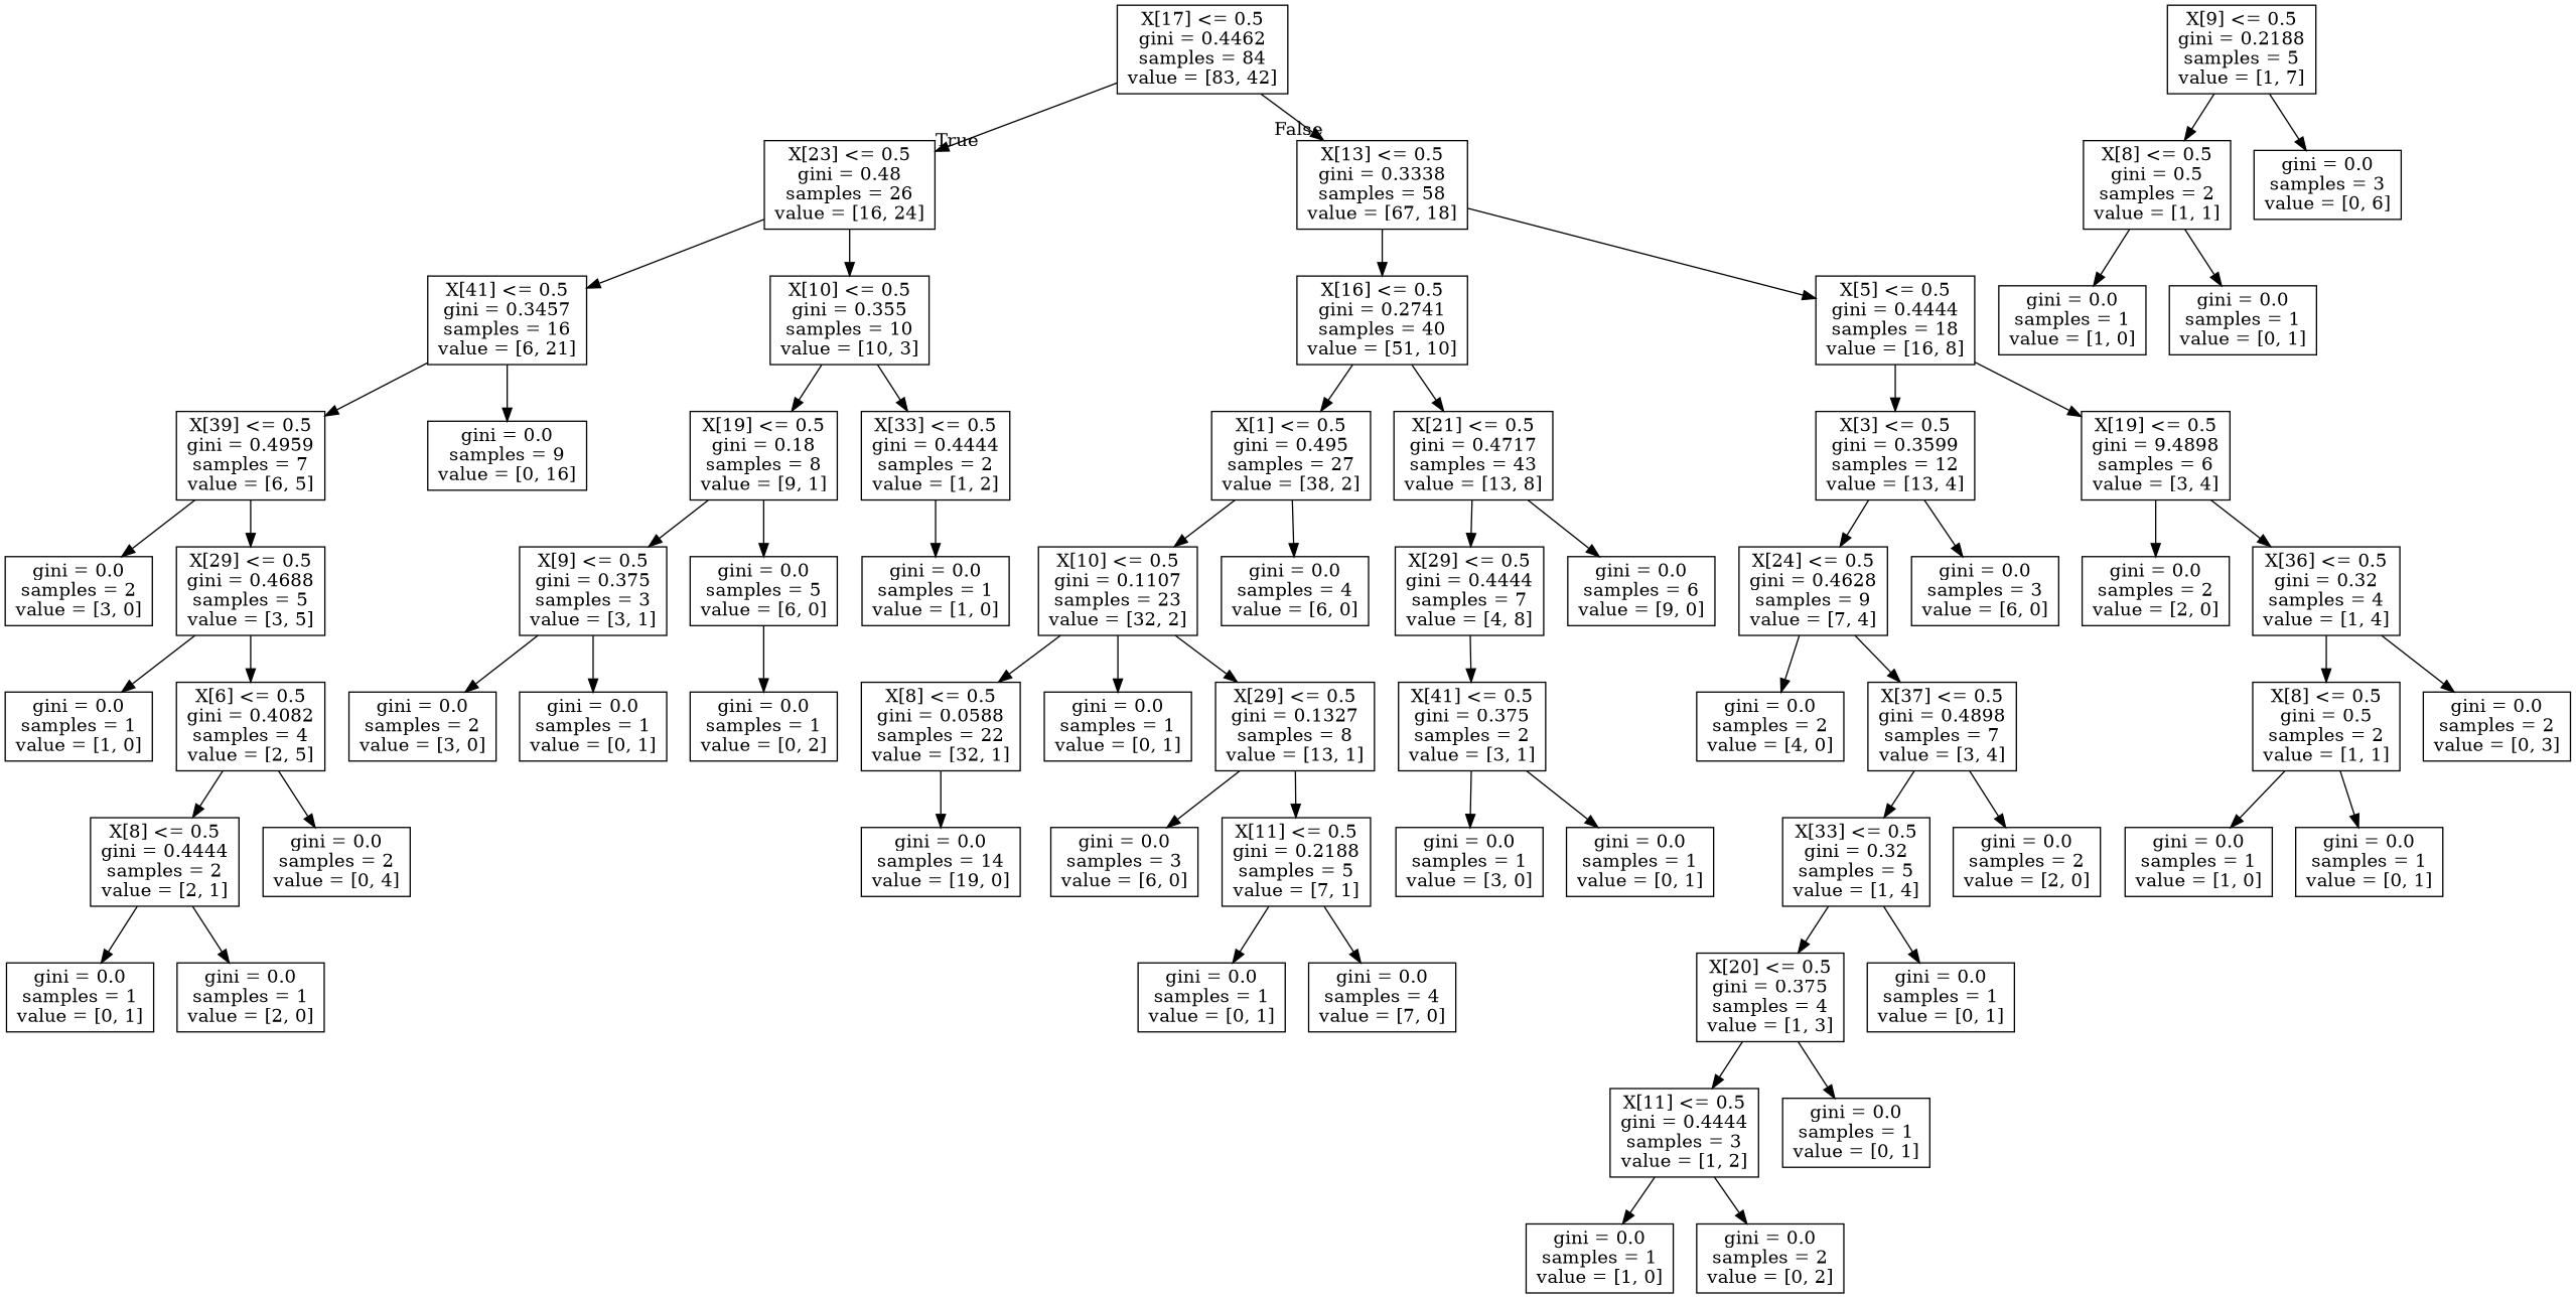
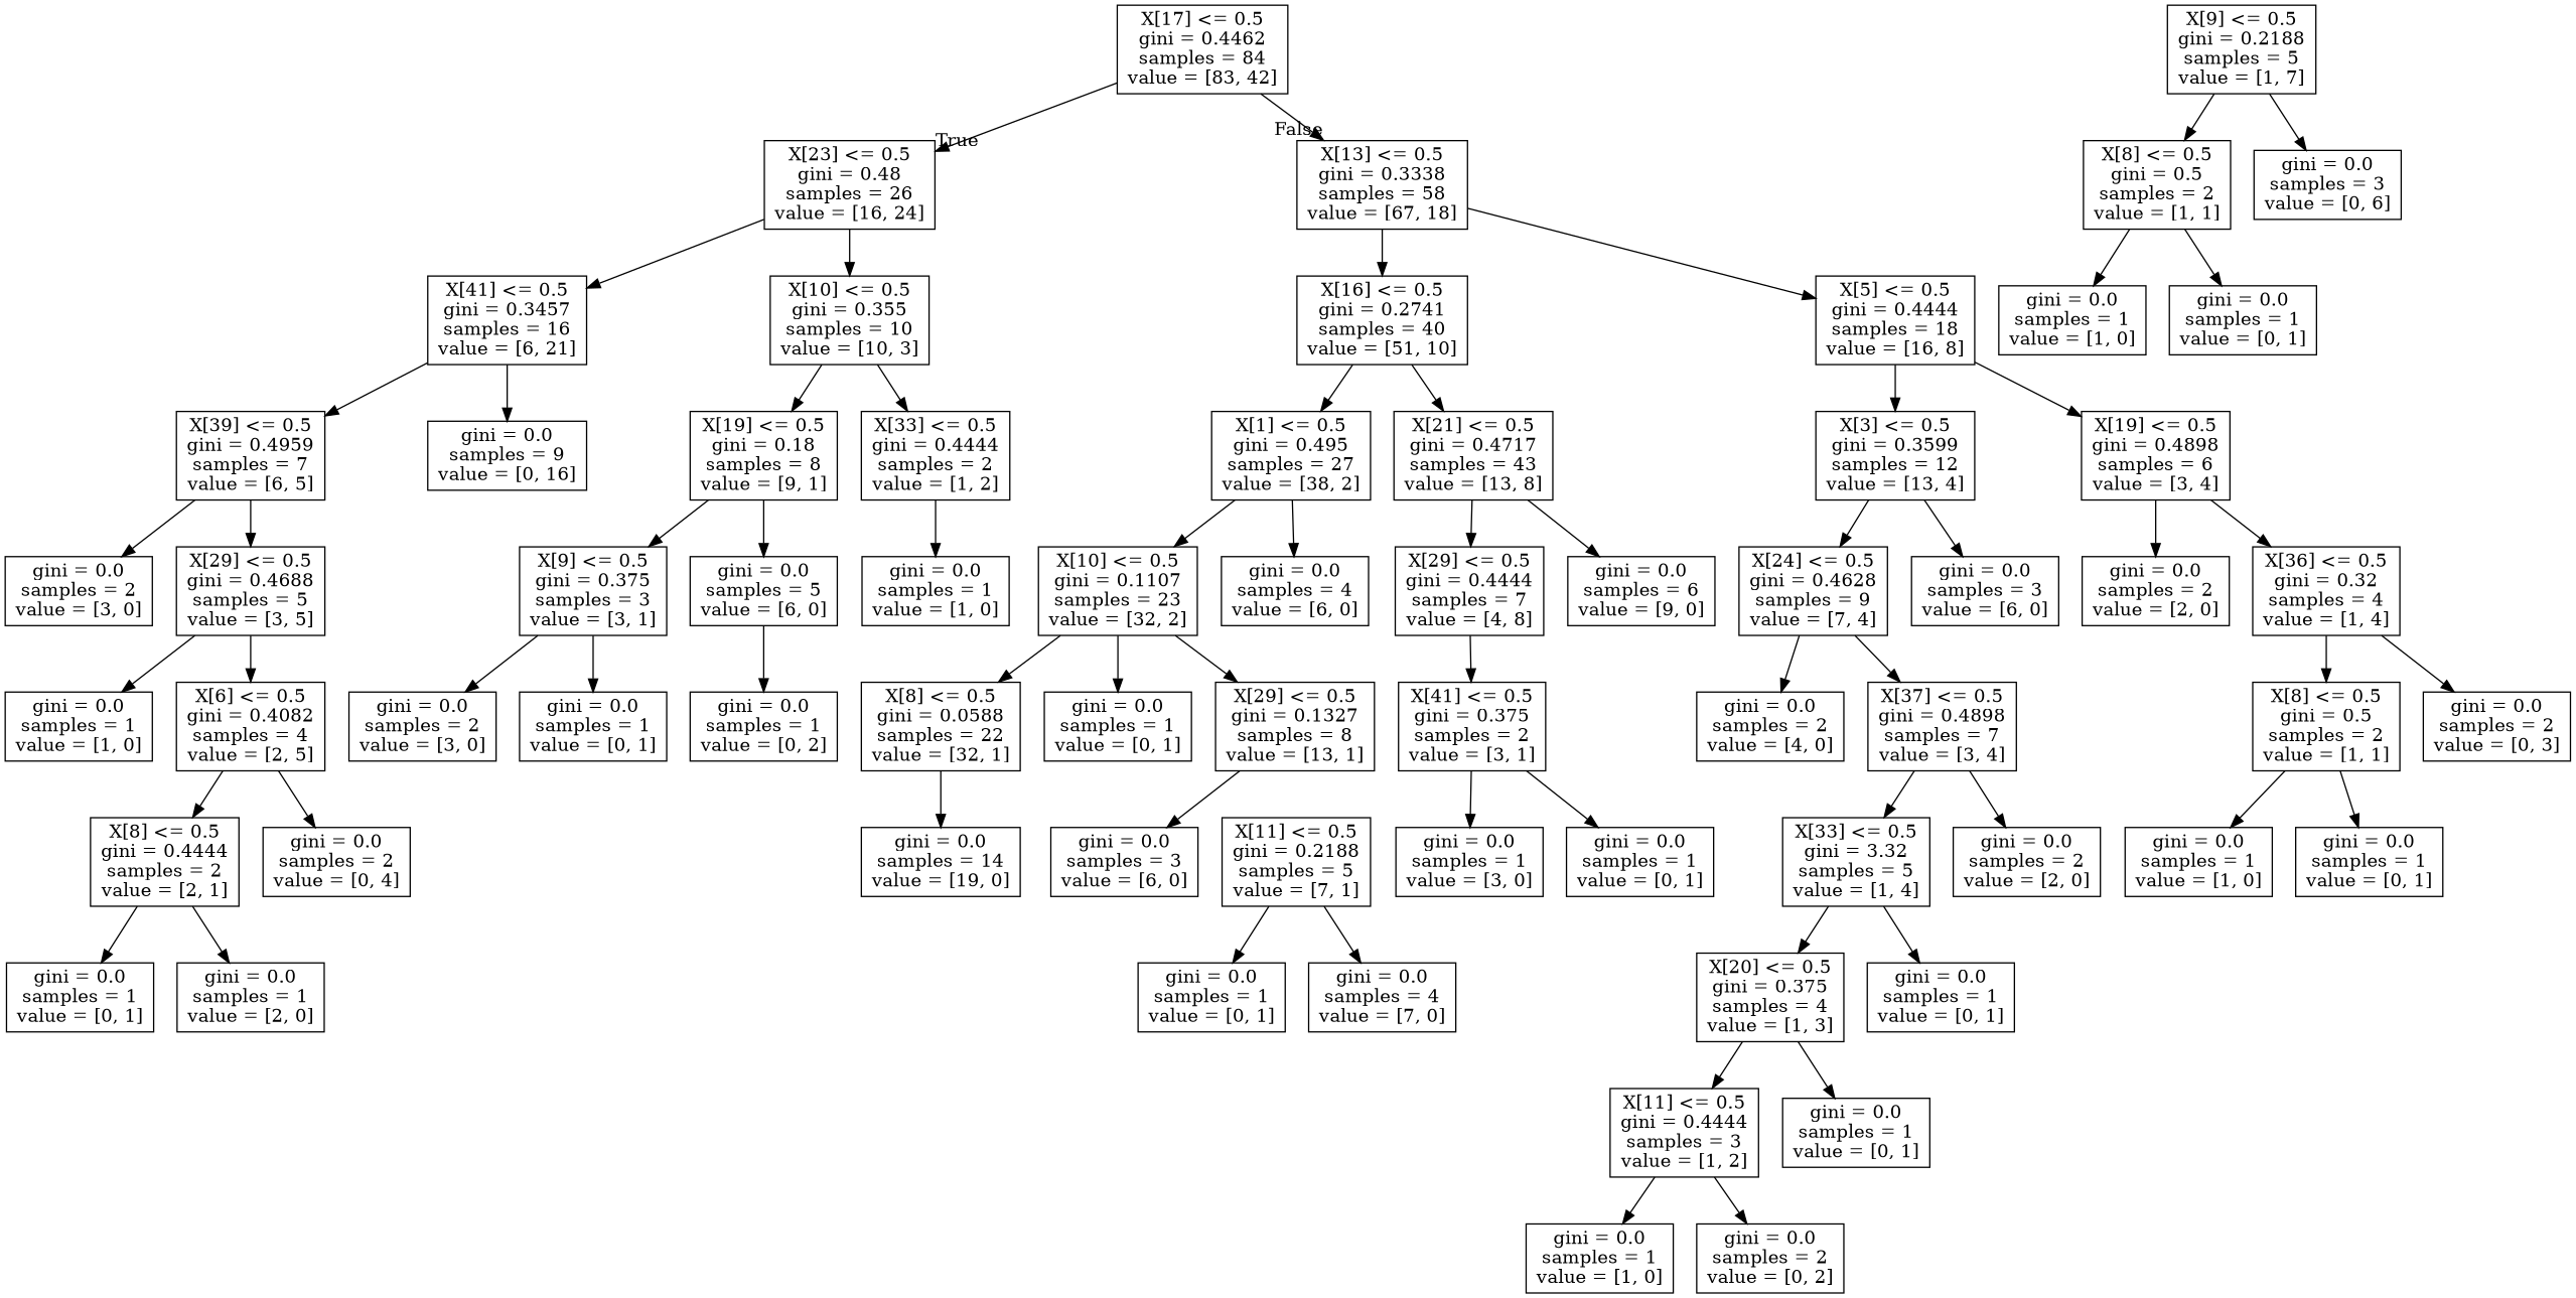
  digraph {
    node [shape=box]
    n1 [label="X[17] <= 0.5\ngini = 0.4462\nsamples = 84\nvalue = [83, 42]"]
    n2 [label="X[23] <= 0.5\ngini = 0.48\nsamples = 26\nvalue = [16, 24]"]
    n3 [label="X[13] <= 0.5\ngini = 0.3338\nsamples = 58\nvalue = [67, 18]"]
    n4 [label="X[41] <= 0.5\ngini = 0.3457\nsamples = 16\nvalue = [6, 21]"]
    n5 [label="X[10] <= 0.5\ngini = 0.355\nsamples = 10\nvalue = [10, 3]"]
    n6 [label="X[16] <= 0.5\ngini = 0.2741\nsamples = 40\nvalue = [51, 10]"]
    n7 [label="X[5] <= 0.5\ngini = 0.4444\nsamples = 18\nvalue = [16, 8]"]
    n8 [label="X[39] <= 0.5\ngini = 0.4959\nsamples = 7\nvalue = [6, 5]"]
    n9 [label="gini = 0.0\nsamples = 9\nvalue = [0, 16]"]
    n10 [label="X[19] <= 0.5\ngini = 0.18\nsamples = 8\nvalue = [9, 1]"]
    n11 [label="X[33] <= 0.5\ngini = 0.4444\nsamples = 2\nvalue = [1, 2]"]
    n12 [label="gini = 0.0\nsamples = 2\nvalue = [3, 0]"]
    n13 [label="X[29] <= 0.5\ngini = 0.4688\nsamples = 5\nvalue = [3, 5]"]
    n14 [label="gini = 0.0\nsamples = 1\nvalue = [1, 0]"]
    n15 [label="X[6] <= 0.5\ngini = 0.4082\nsamples = 4\nvalue = [2, 5]"]
    n16 [label="X[8] <= 0.5\ngini = 0.4444\nsamples = 2\nvalue = [2, 1]"]
    n17 [label="gini = 0.0\nsamples = 2\nvalue = [0, 4]"]
    n18 [label="gini = 0.0\nsamples = 1\nvalue = [0, 1]"]
    n19 [label="gini = 0.0\nsamples = 1\nvalue = [2, 0]"]
    n20 [label="X[9] <= 0.5\ngini = 0.375\nsamples = 3\nvalue = [3, 1]"]
    n21 [label="gini = 0.0\nsamples = 5\nvalue = [6, 0]"]
    n22 [label="gini = 0.0\nsamples = 1\nvalue = [1, 0]"]
    n23 [label="gini = 0.0\nsamples = 2\nvalue = [3, 0]"]
    n24 [label="gini = 0.0\nsamples = 1\nvalue = [0, 1]"]
    n25 [label="gini = 0.0\nsamples = 1\nvalue = [0, 2]"]
    n26 [label="X[1] <= 0.5\ngini = 0.495\nsamples = 27\nvalue = [38, 2]"]
    n27 [label="X[21] <= 0.5\ngini = 0.4717\nsamples = 43\nvalue = [13, 8]"]
    n28 [label="X[3] <= 0.5\ngini = 0.3599\nsamples = 12\nvalue = [13, 4]"]
-   n29 [label="X[19] <= 0.5\ngini = 9.4898\nsamples = 6\nvalue = [3, 4]"]
+   n29 [label="X[19] <= 0.5\ngini = 0.4898\nsamples = 6\nvalue = [3, 4]"]
    n30 [label="X[10] <= 0.5\ngini = 0.1107\nsamples = 23\nvalue = [32, 2]"]
    n31 [label="gini = 0.0\nsamples = 4\nvalue = [6, 0]"]
    n32 [label="X[29] <= 0.5\ngini = 0.4444\nsamples = 7\nvalue = [4, 8]"]
    n33 [label="gini = 0.0\nsamples = 6\nvalue = [9, 0]"]
    n34 [label="X[8] <= 0.5\ngini = 0.0588\nsamples = 22\nvalue = [32, 1]"]
    n35 [label="gini = 0.0\nsamples = 1\nvalue = [0, 1]"]
    n36 [label="X[29] <= 0.5\ngini = 0.1327\nsamples = 8\nvalue = [13, 1]"]
    n37 [label="gini = 0.0\nsamples = 14\nvalue = [19, 0]"]
    n38 [label="gini = 0.0\nsamples = 3\nvalue = [6, 0]"]
    n39 [label="X[11] <= 0.5\ngini = 0.2188\nsamples = 5\nvalue = [7, 1]"]
    n40 [label="gini = 0.0\nsamples = 1\nvalue = [0, 1]"]
    n41 [label="gini = 0.0\nsamples = 4\nvalue = [7, 0]"]
    n42 [label="X[41] <= 0.5\ngini = 0.375\nsamples = 2\nvalue = [3, 1]"]
    n43 [label="gini = 0.0\nsamples = 1\nvalue = [3, 0]"]
    n44 [label="gini = 0.0\nsamples = 1\nvalue = [0, 1]"]
    n45 [label="X[9] <= 0.5\ngini = 0.2188\nsamples = 5\nvalue = [1, 7]"]
    n46 [label="X[8] <= 0.5\ngini = 0.5\nsamples = 2\nvalue = [1, 1]"]
    n47 [label="gini = 0.0\nsamples = 3\nvalue = [0, 6]"]
    n48 [label="gini = 0.0\nsamples = 1\nvalue = [1, 0]"]
    n49 [label="gini = 0.0\nsamples = 1\nvalue = [0, 1]"]
    n50 [label="X[24] <= 0.5\ngini = 0.4628\nsamples = 9\nvalue = [7, 4]"]
    n51 [label="gini = 0.0\nsamples = 3\nvalue = [6, 0]"]
    n52 [label="gini = 0.0\nsamples = 2\nvalue = [2, 0]"]
    n53 [label="X[36] <= 0.5\ngini = 0.32\nsamples = 4\nvalue = [1, 4]"]
    n54 [label="gini = 0.0\nsamples = 2\nvalue = [4, 0]"]
    n55 [label="X[37] <= 0.5\ngini = 0.4898\nsamples = 7\nvalue = [3, 4]"]
-   n56 [label="X[33] <= 0.5\ngini = 0.32\nsamples = 5\nvalue = [1, 4]"]
+   n56 [label="X[33] <= 0.5\ngini = 3.32\nsamples = 5\nvalue = [1, 4]"]
    n57 [label="gini = 0.0\nsamples = 2\nvalue = [2, 0]"]
    n58 [label="X[20] <= 0.5\ngini = 0.375\nsamples = 4\nvalue = [1, 3]"]
    n59 [label="gini = 0.0\nsamples = 1\nvalue = [0, 1]"]
    n60 [label="X[11] <= 0.5\ngini = 0.4444\nsamples = 3\nvalue = [1, 2]"]
    n61 [label="gini = 0.0\nsamples = 1\nvalue = [0, 1]"]
    n62 [label="gini = 0.0\nsamples = 1\nvalue = [1, 0]"]
    n63 [label="gini = 0.0\nsamples = 2\nvalue = [0, 2]"]
    n64 [label="X[8] <= 0.5\ngini = 0.5\nsamples = 2\nvalue = [1, 1]"]
    n65 [label="gini = 0.0\nsamples = 2\nvalue = [0, 3]"]
    n66 [label="gini = 0.0\nsamples = 1\nvalue = [1, 0]"]
    n67 [label="gini = 0.0\nsamples = 1\nvalue = [0, 1]"]
    n1 -> n2 [headlabel=True labelangle=45 labeldistance=2.5]
    n1 -> n3 [headlabel=False labelangle=-45 labeldistance=2.5]
    n2 -> n4
    n2 -> n5
    n3 -> n6
    n3 -> n7
    n4 -> n8
    n4 -> n9
    n5 -> n10
    n5 -> n11
    n6 -> n26
    n6 -> n27
    n7 -> n28
    n7 -> n29
    n8 -> n12
    n8 -> n13
    n10 -> n20
    n10 -> n21
    n11 -> n22
    n13 -> n14
    n13 -> n15
    n15 -> n16
    n15 -> n17
    n16 -> n18
    n16 -> n19
    n20 -> n23
    n20 -> n24
    n21 -> n25
    n26 -> n30
    n26 -> n31
    n27 -> n32
    n27 -> n33
    n28 -> n50
    n28 -> n51
    n29 -> n52
    n29 -> n53
    n30 -> n34
    n30 -> n35
    n30 -> n36
    n32 -> n42
    n34 -> n37
    n36 -> n38
-   n36 -> n39
    n39 -> n40
    n39 -> n41
    n42 -> n43
    n42 -> n44
    n45 -> n46
    n45 -> n47
    n46 -> n48
    n46 -> n49
    n50 -> n54
    n50 -> n55
    n53 -> n64
    n53 -> n65
    n55 -> n56
    n55 -> n57
    n56 -> n58
    n56 -> n59
    n58 -> n60
    n58 -> n61
    n60 -> n62
    n60 -> n63
    n64 -> n66
    n64 -> n67
  }
